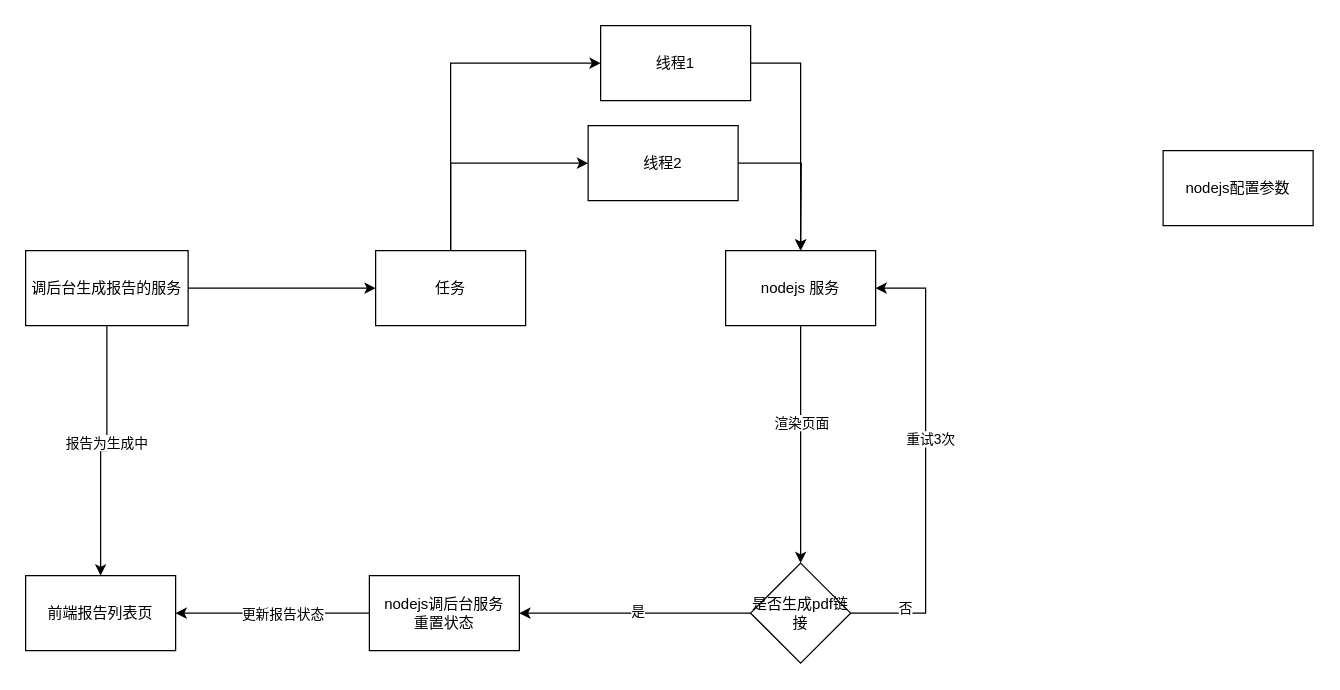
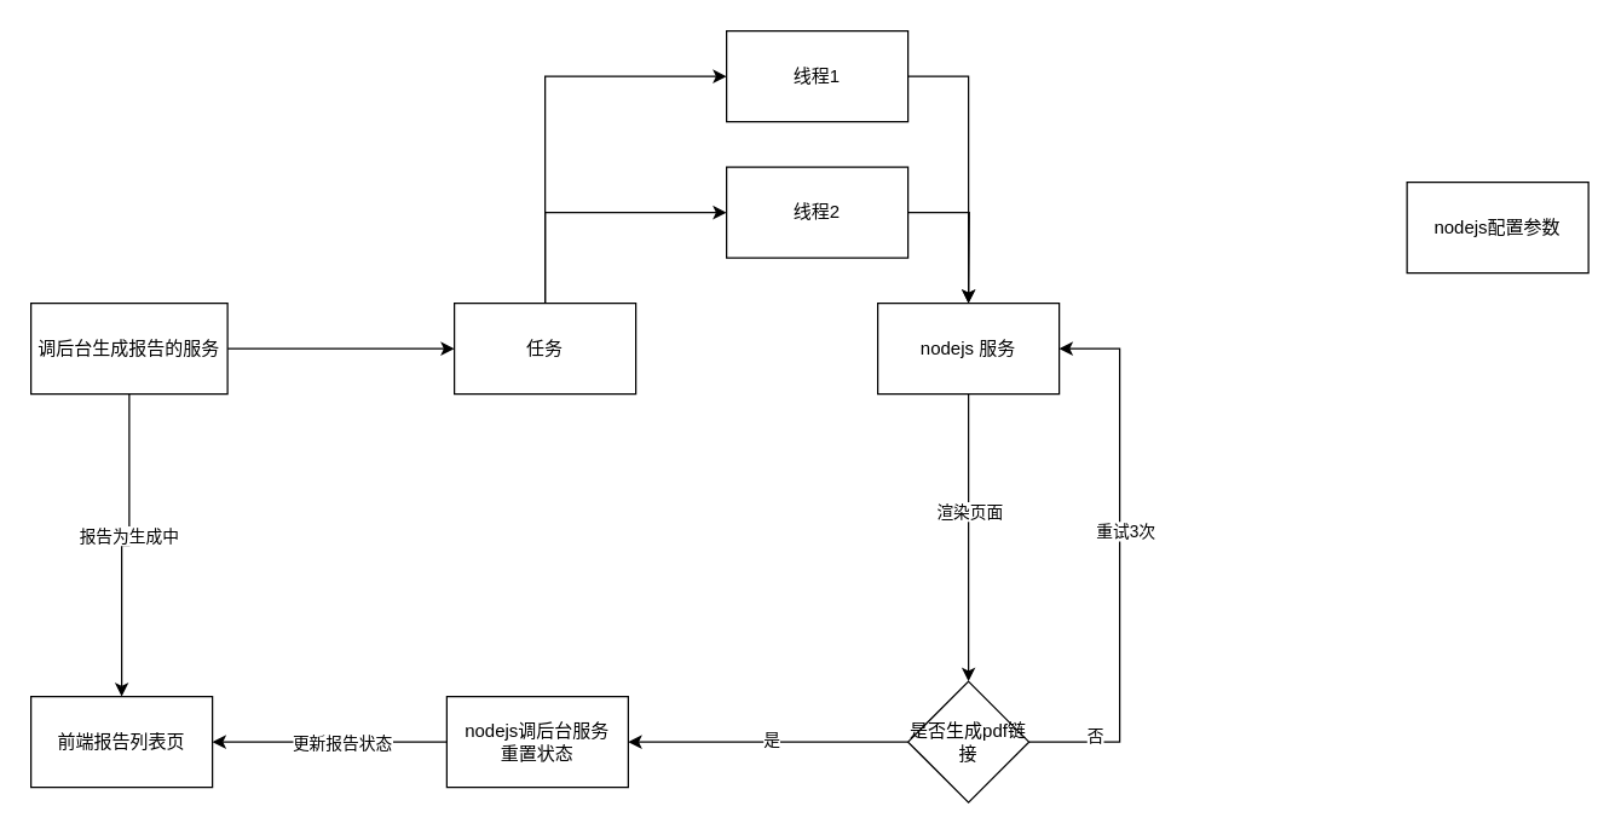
  <mxCell id="0" />
  <mxCell id="1" parent="0" />
  <mxCell id="2" value="" style="edgeStyle=orthogonalEdgeStyle;rounded=0;orthogonalLoop=1;jettySize=auto;html=1;" edge="1" parent="1" source="5" target="20"><mxGeometry relative="1" as="geometry" /></mxCell>
  <mxCell id="3" style="edgeStyle=orthogonalEdgeStyle;rounded=0;orthogonalLoop=1;jettySize=auto;html=1;exitX=0.5;exitY=1;exitDx=0;exitDy=0;entryX=0.5;entryY=0;entryDx=0;entryDy=0;" edge="1" parent="1" source="5" target="25"><mxGeometry relative="1" as="geometry" /></mxCell>
  <mxCell id="4" value="报告为生成中" style="edgeLabel;html=1;align=center;verticalAlign=middle;resizable=0;points=[];" vertex="1" connectable="0" parent="3"><mxGeometry x="-0.089" y="-1" relative="1" as="geometry"><mxPoint as="offset" /></mxGeometry></mxCell>
  <mxCell id="5" value="调后台生成报告的服务" style="rounded=0;whiteSpace=wrap;html=1;" vertex="1" parent="1"><mxGeometry x="20" y="200" width="130" height="60" as="geometry" /></mxCell>
  <mxCell id="6" value="" style="edgeStyle=orthogonalEdgeStyle;rounded=0;orthogonalLoop=1;jettySize=auto;html=1;" edge="1" parent="1" source="8" target="17"><mxGeometry relative="1" as="geometry" /></mxCell>
  <mxCell id="7" value="渲染页面" style="edgeLabel;html=1;align=center;verticalAlign=middle;resizable=0;points=[];" vertex="1" connectable="0" parent="6"><mxGeometry x="-0.325" y="-1" relative="1" as="geometry"><mxPoint x="1" y="13" as="offset" /></mxGeometry></mxCell>
  <mxCell id="8" value="nodejs 服务" style="whiteSpace=wrap;html=1;rounded=0;" vertex="1" parent="1"><mxGeometry x="580" y="200" width="120" height="60" as="geometry" /></mxCell>
  <mxCell id="9" style="edgeStyle=orthogonalEdgeStyle;rounded=0;orthogonalLoop=1;jettySize=auto;html=1;exitX=0;exitY=0.5;exitDx=0;exitDy=0;entryX=1;entryY=0.5;entryDx=0;entryDy=0;" edge="1" parent="1" source="11" target="25"><mxGeometry relative="1" as="geometry" /></mxCell>
  <mxCell id="10" value="更新报告状态" style="edgeLabel;html=1;align=center;verticalAlign=middle;resizable=0;points=[];" vertex="1" connectable="0" parent="9"><mxGeometry x="0.1" y="-1" relative="1" as="geometry"><mxPoint x="15" y="1" as="offset" /></mxGeometry></mxCell>
  <mxCell id="11" value="nodejs调后台服务&lt;br&gt;重置状态" style="whiteSpace=wrap;html=1;rounded=0;" vertex="1" parent="1"><mxGeometry x="295" y="460" width="120" height="60" as="geometry" /></mxCell>
  <mxCell id="12" style="edgeStyle=orthogonalEdgeStyle;rounded=0;orthogonalLoop=1;jettySize=auto;html=1;exitX=1;exitY=0.5;exitDx=0;exitDy=0;entryX=1;entryY=0.5;entryDx=0;entryDy=0;" edge="1" parent="1" source="17" target="8"><mxGeometry relative="1" as="geometry"><Array as="points"><mxPoint x="740" y="490" /><mxPoint x="740" y="230" /></Array></mxGeometry></mxCell>
  <mxCell id="13" value="否" style="edgeLabel;html=1;align=center;verticalAlign=middle;resizable=0;points=[];" vertex="1" connectable="0" parent="12"><mxGeometry x="-0.635" y="1" relative="1" as="geometry"><mxPoint x="-16" y="1" as="offset" /></mxGeometry></mxCell>
  <mxCell id="14" value="重试3次" style="edgeLabel;html=1;align=center;verticalAlign=middle;resizable=0;points=[];" vertex="1" connectable="0" parent="12"><mxGeometry x="0.111" y="-3" relative="1" as="geometry"><mxPoint as="offset" /></mxGeometry></mxCell>
  <mxCell id="15" style="edgeStyle=orthogonalEdgeStyle;rounded=0;orthogonalLoop=1;jettySize=auto;html=1;exitX=0;exitY=0.5;exitDx=0;exitDy=0;entryX=1;entryY=0.5;entryDx=0;entryDy=0;" edge="1" parent="1" source="17" target="11"><mxGeometry relative="1" as="geometry" /></mxCell>
  <mxCell id="16" value="是" style="edgeLabel;html=1;align=center;verticalAlign=middle;resizable=0;points=[];" vertex="1" connectable="0" parent="15"><mxGeometry x="-0.018" y="-2" relative="1" as="geometry"><mxPoint as="offset" /></mxGeometry></mxCell>
  <mxCell id="17" value="是否生成pdf链接" style="rhombus;whiteSpace=wrap;html=1;rounded=0;" vertex="1" parent="1"><mxGeometry x="600" y="450" width="80" height="80" as="geometry" /></mxCell>
  <mxCell id="18" style="edgeStyle=orthogonalEdgeStyle;rounded=0;orthogonalLoop=1;jettySize=auto;html=1;exitX=0.5;exitY=0;exitDx=0;exitDy=0;entryX=0;entryY=0.5;entryDx=0;entryDy=0;" edge="1" parent="1" source="20" target="22"><mxGeometry relative="1" as="geometry" /></mxCell>
  <mxCell id="19" style="edgeStyle=orthogonalEdgeStyle;rounded=0;orthogonalLoop=1;jettySize=auto;html=1;exitX=0.5;exitY=0;exitDx=0;exitDy=0;entryX=0;entryY=0.5;entryDx=0;entryDy=0;" edge="1" parent="1" source="20" target="24"><mxGeometry relative="1" as="geometry" /></mxCell>
  <mxCell id="20" value="任务" style="whiteSpace=wrap;html=1;rounded=0;" vertex="1" parent="1"><mxGeometry x="300" y="200" width="120" height="60" as="geometry" /></mxCell>
  <mxCell id="21" style="edgeStyle=orthogonalEdgeStyle;rounded=0;orthogonalLoop=1;jettySize=auto;html=1;exitX=1;exitY=0.5;exitDx=0;exitDy=0;entryX=0.5;entryY=0;entryDx=0;entryDy=0;" edge="1" parent="1" source="22" target="8"><mxGeometry relative="1" as="geometry" /></mxCell>
  <mxCell id="22" value="线程1" style="whiteSpace=wrap;html=1;" vertex="1" parent="1"><mxGeometry x="480" y="20" width="120" height="60" as="geometry" /></mxCell>
  <mxCell id="23" style="edgeStyle=orthogonalEdgeStyle;rounded=0;orthogonalLoop=1;jettySize=auto;html=1;exitX=1;exitY=0.5;exitDx=0;exitDy=0;" edge="1" parent="1" source="24"><mxGeometry relative="1" as="geometry"><mxPoint x="640" y="200" as="targetPoint" /></mxGeometry></mxCell>
- <mxCell id="24" value="线程2" style="whiteSpace=wrap;html=1;" vertex="1" parent="1"><mxGeometry x="470" y="100" width="120" height="60" as="geometry" /></mxCell>
+ <mxCell id="24" value="线程2" style="whiteSpace=wrap;html=1;" vertex="1" parent="1"><mxGeometry x="480" y="110" width="120" height="60" as="geometry" /></mxCell>
  <mxCell id="25" value="前端报告列表页" style="whiteSpace=wrap;html=1;" vertex="1" parent="1"><mxGeometry x="20" y="460" width="120" height="60" as="geometry" /></mxCell>
  <mxCell id="26" value="nodejs配置参数" style="whiteSpace=wrap;html=1;" vertex="1" parent="1"><mxGeometry x="930" y="120" width="120" height="60" as="geometry" /></mxCell>
